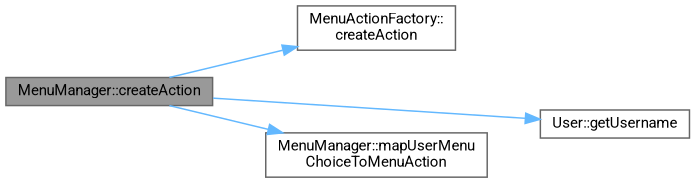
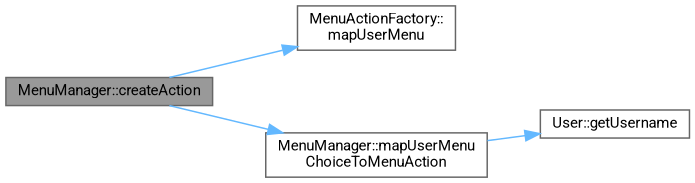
  digraph {
    fontname=Roboto
    rankdir=LR
    node [color=grey40 fillcolor=white fontname=Roboto fontsize=10 shape=box style=filled]
    edge [color=steelblue1 fontname=Roboto fontsize=10 labelfontname=Helvetica labelfontsize=10 style=solid]
    n1 [color=gray40 fillcolor=grey60 fontcolor=black height=0.2 label="MenuManager::createAction" width=0.4]
-   n2 [height=0.2 label="MenuActionFactory::\lcreateAction" width=0.4]
+   n2 [height=0.2 label="MenuActionFactory::\lmapUserMenu" width=0.4]
    n3 [height=0.2 label="User::getUsername" width=0.4]
    n4 [height=0.2 label="MenuManager::mapUserMenu\lChoiceToMenuAction" width=0.4]
    n1 -> n2
-   n1 -> n3
+   n4 -> n3
    n1 -> n4
  }
